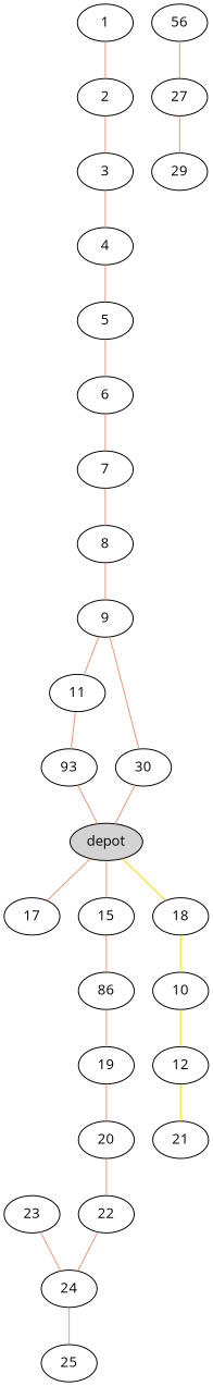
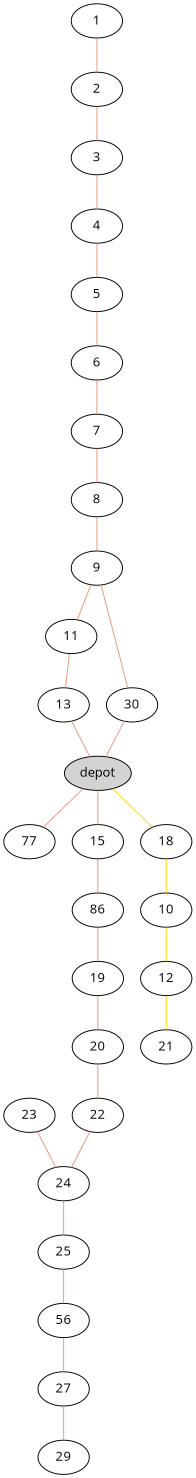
  graph {
    fontname="Open Sans"
    node [fontname="Open Sans" shape=ellipse]
    edge [color=darksalmon fontname="Open Sans"]
    n1 [label=depot style=filled]
-   17
+   17 [label=77]
    15
    18
    n5 [label=86]
    10
    1
    2
    3
    4
    5
    6
    7
    8
    9
    11
    30
-   13 [label=93]
+   13
    19
    20
    22
    24
    23
    25
    n25 [label=56]
    27
    29
    12
    21
    n1 -- 17
    n1 -- 15
    n1 -- 18 [color=gold]
    15 -- n5
    18 -- 10 [color=gold]
    n5 -- 19
    10 -- 12 [color=gold]
    1 -- 2
    2 -- 3
    3 -- 4
    4 -- 5
    5 -- 6
    6 -- 7
    7 -- 8
    8 -- 9
    9 -- 11
    9 -- 30
    11 -- 13
    30 -- n1
    13 -- n1
    19 -- 20
    20 -- 22
    22 -- 24
    24 -- 25
    23 -- 24
+   25 -- n25
    n25 -- 27
    27 -- 29
    12 -- 21 [color=gold]
  }
